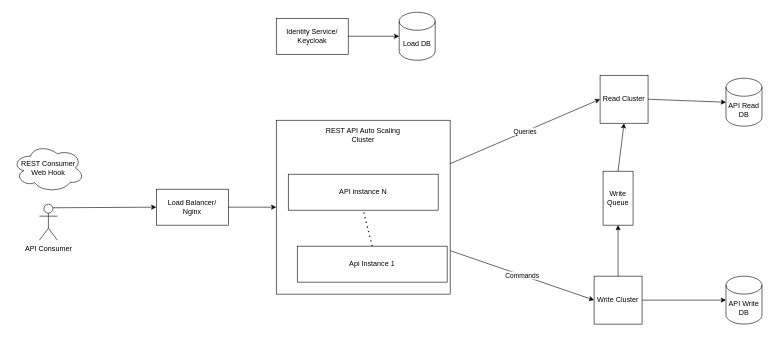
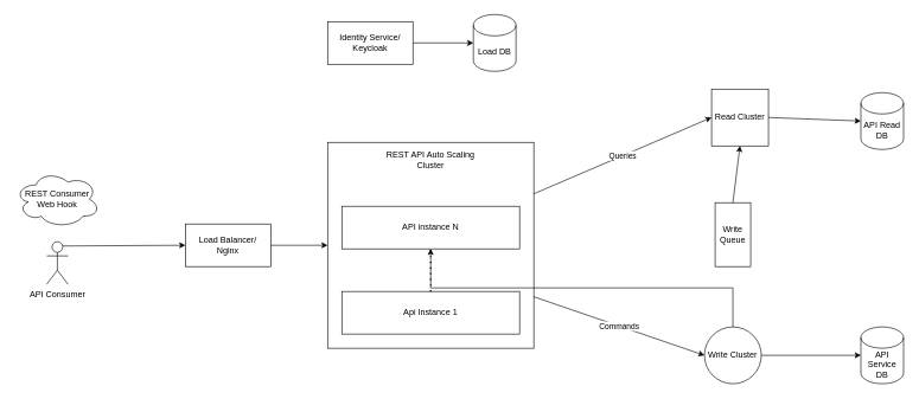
  <mxCell id="0" />
  <mxCell id="1" parent="0" />
  <mxCell id="2" value="Load DB" style="shape=cylinder3;whiteSpace=wrap;html=1;boundedLbl=1;backgroundOutline=1;size=15;" parent="1" vertex="1"><mxGeometry x="665" y="20" width="60" height="80" as="geometry" /></mxCell>
- <mxCell id="3" value="API Write DB" style="shape=cylinder3;whiteSpace=wrap;html=1;boundedLbl=1;backgroundOutline=1;size=15;" parent="1" vertex="1"><mxGeometry x="1210" y="460" width="60" height="80" as="geometry" /></mxCell>
+ <mxCell id="3" value="API Service DB" style="shape=cylinder3;whiteSpace=wrap;html=1;boundedLbl=1;backgroundOutline=1;size=15;" parent="1" vertex="1"><mxGeometry x="1210" y="460" width="60" height="80" as="geometry" /></mxCell>
  <mxCell id="4" value="" style="group" parent="1" vertex="1" connectable="0"><mxGeometry x="460" y="200" width="290" height="290" as="geometry" /></mxCell>
  <mxCell id="5" value="" style="whiteSpace=wrap;html=1;aspect=fixed;" parent="4" vertex="1"><mxGeometry width="290" height="290" as="geometry" /></mxCell>
  <mxCell id="6" value="REST API Auto Scaling Cluster" style="text;html=1;align=center;verticalAlign=middle;whiteSpace=wrap;rounded=0;" parent="4" vertex="1"><mxGeometry x="70" y="10" width="150" height="30" as="geometry" /></mxCell>
- <mxCell id="7" value="Api Instance 1" style="rounded=0;whiteSpace=wrap;html=1;" parent="4" vertex="1"><mxGeometry x="35" y="210" width="250" height="60" as="geometry" /></mxCell>
+ <mxCell id="7" value="Api Instance 1" style="rounded=0;whiteSpace=wrap;html=1;" parent="4" vertex="1"><mxGeometry x="20" y="210" width="250" height="60" as="geometry" /></mxCell>
  <mxCell id="8" value="API instance N" style="rounded=0;whiteSpace=wrap;html=1;" parent="4" vertex="1"><mxGeometry x="20" y="90" width="250" height="60" as="geometry" /></mxCell>
  <mxCell id="9" value="" style="endArrow=none;dashed=1;html=1;dashPattern=1 3;strokeWidth=2;rounded=0;exitX=0.5;exitY=0;exitDx=0;exitDy=0;entryX=0.5;entryY=1;entryDx=0;entryDy=0;" parent="4" source="7" target="8" edge="1"><mxGeometry width="50" height="50" relative="1" as="geometry"><mxPoint x="170" y="30" as="sourcePoint" /><mxPoint x="90" y="130" as="targetPoint" /></mxGeometry></mxCell>
  <mxCell id="10" value="" style="group" parent="1" vertex="1" connectable="0"><mxGeometry x="20" y="240" width="120" height="160" as="geometry" /></mxCell>
  <mxCell id="11" value="API Consumer" style="shape=umlActor;verticalLabelPosition=bottom;verticalAlign=top;html=1;outlineConnect=0;" parent="10" vertex="1"><mxGeometry x="45" y="100" width="30" height="60" as="geometry" /></mxCell>
  <mxCell id="12" value="REST Consumer&lt;div&gt;Web Hook&lt;/div&gt;" style="ellipse;shape=cloud;whiteSpace=wrap;html=1;" parent="10" vertex="1"><mxGeometry width="120" height="80" as="geometry" /></mxCell>
  <mxCell id="13" value="Identity Service/&lt;div&gt;Ke&lt;span style=&quot;background-color: initial;&quot;&gt;ycloak&lt;/span&gt;&lt;/div&gt;" style="rounded=0;whiteSpace=wrap;html=1;" parent="1" vertex="1"><mxGeometry x="460" y="30" width="120" height="60" as="geometry" /></mxCell>
  <mxCell id="14" value="Load Balancer/&lt;div&gt;Nginx&lt;/div&gt;" style="rounded=0;whiteSpace=wrap;html=1;" parent="1" vertex="1"><mxGeometry x="260" y="315" width="120" height="60" as="geometry" /></mxCell>
  <mxCell id="15" value="API Read DB" style="shape=cylinder3;whiteSpace=wrap;html=1;boundedLbl=1;backgroundOutline=1;size=15;" parent="1" vertex="1"><mxGeometry x="1210" y="130" width="60" height="80" as="geometry" /></mxCell>
  <mxCell id="16" value="" style="endArrow=classic;html=1;rounded=0;exitX=1;exitY=0.5;exitDx=0;exitDy=0;entryX=0;entryY=0.5;entryDx=0;entryDy=0;entryPerimeter=0;" parent="1" source="13" target="2" edge="1"><mxGeometry width="50" height="50" relative="1" as="geometry"><mxPoint x="765" y="390" as="sourcePoint" /><mxPoint x="815" y="340" as="targetPoint" /></mxGeometry></mxCell>
  <mxCell id="17" value="" style="endArrow=classic;html=1;rounded=0;exitX=0.75;exitY=0.1;exitDx=0;exitDy=0;exitPerimeter=0;entryX=0;entryY=0.5;entryDx=0;entryDy=0;" edge="1" parent="1" source="11" target="14"><mxGeometry width="50" height="50" relative="1" as="geometry"><mxPoint x="640" y="340" as="sourcePoint" /><mxPoint x="690" y="290" as="targetPoint" /></mxGeometry></mxCell>
  <mxCell id="18" value="" style="endArrow=classic;html=1;rounded=0;exitX=1;exitY=0.5;exitDx=0;exitDy=0;entryX=0;entryY=0.5;entryDx=0;entryDy=0;" edge="1" parent="1" source="14" target="5"><mxGeometry width="50" height="50" relative="1" as="geometry"><mxPoint x="640" y="340" as="sourcePoint" /><mxPoint x="690" y="290" as="targetPoint" /></mxGeometry></mxCell>
  <mxCell id="19" value="Write Queue" style="rounded=0;whiteSpace=wrap;html=1;" vertex="1" parent="1"><mxGeometry x="1005" y="285" width="50" height="90" as="geometry" /></mxCell>
  <mxCell id="20" value="Read Cluster" style="whiteSpace=wrap;html=1;aspect=fixed;" vertex="1" parent="1"><mxGeometry x="1000" y="125" width="80" height="80" as="geometry" /></mxCell>
- <mxCell id="21" style="edgeStyle=orthogonalEdgeStyle;rounded=0;orthogonalLoop=1;jettySize=auto;html=1;exitX=0.5;exitY=0;exitDx=0;exitDy=0;entryX=0.5;entryY=1;entryDx=0;entryDy=0;" edge="1" parent="1" source="22" target="19"><mxGeometry relative="1" as="geometry" /></mxCell>
- <mxCell id="22" value="Write Cluster" style="whiteSpace=wrap;html=1;aspect=fixed;" vertex="1" parent="1"><mxGeometry x="990" y="460" width="80" height="80" as="geometry" /></mxCell>
+ <mxCell id="21" style="edgeStyle=orthogonalEdgeStyle;rounded=0;orthogonalLoop=1;jettySize=auto;html=1;exitX=0.5;exitY=0;exitDx=0;exitDy=0;" edge="1" parent="1" source="22" target="8"><mxGeometry relative="1" as="geometry" /></mxCell>
+ <mxCell id="22" value="Write Cluster" style="ellipse;whiteSpace=wrap;html=1;aspect=fixed;" vertex="1" parent="1"><mxGeometry x="990" y="460" width="80" height="80" as="geometry" /></mxCell>
  <mxCell id="23" value="Queries" style="endArrow=classic;html=1;rounded=0;entryX=0;entryY=0.5;entryDx=0;entryDy=0;exitX=1;exitY=0.25;exitDx=0;exitDy=0;" edge="1" parent="1" source="5" target="20"><mxGeometry width="50" height="50" relative="1" as="geometry"><mxPoint x="640" y="340" as="sourcePoint" /><mxPoint x="690" y="290" as="targetPoint" /></mxGeometry></mxCell>
  <mxCell id="24" value="Commands" style="endArrow=classic;html=1;rounded=0;entryX=0;entryY=0.5;entryDx=0;entryDy=0;exitX=1;exitY=0.75;exitDx=0;exitDy=0;" edge="1" parent="1" source="5" target="22"><mxGeometry width="50" height="50" relative="1" as="geometry"><mxPoint x="640" y="340" as="sourcePoint" /><mxPoint x="690" y="290" as="targetPoint" /></mxGeometry></mxCell>
  <mxCell id="25" value="" style="endArrow=classic;html=1;rounded=0;entryX=0;entryY=0.5;entryDx=0;entryDy=0;entryPerimeter=0;exitX=1;exitY=0.5;exitDx=0;exitDy=0;" edge="1" parent="1" source="22" target="3"><mxGeometry width="50" height="50" relative="1" as="geometry"><mxPoint x="640" y="340" as="sourcePoint" /><mxPoint x="690" y="290" as="targetPoint" /></mxGeometry></mxCell>
  <mxCell id="26" value="" style="endArrow=classic;html=1;rounded=0;entryX=0.5;entryY=1;entryDx=0;entryDy=0;exitX=0.5;exitY=0;exitDx=0;exitDy=0;" edge="1" parent="1" source="19" target="20"><mxGeometry width="50" height="50" relative="1" as="geometry"><mxPoint x="640" y="340" as="sourcePoint" /><mxPoint x="690" y="290" as="targetPoint" /></mxGeometry></mxCell>
  <mxCell id="27" value="" style="endArrow=classic;html=1;rounded=0;entryX=0;entryY=0.5;entryDx=0;entryDy=0;entryPerimeter=0;exitX=1;exitY=0.5;exitDx=0;exitDy=0;" edge="1" parent="1" source="20" target="15"><mxGeometry width="50" height="50" relative="1" as="geometry"><mxPoint x="640" y="340" as="sourcePoint" /><mxPoint x="690" y="290" as="targetPoint" /></mxGeometry></mxCell>
